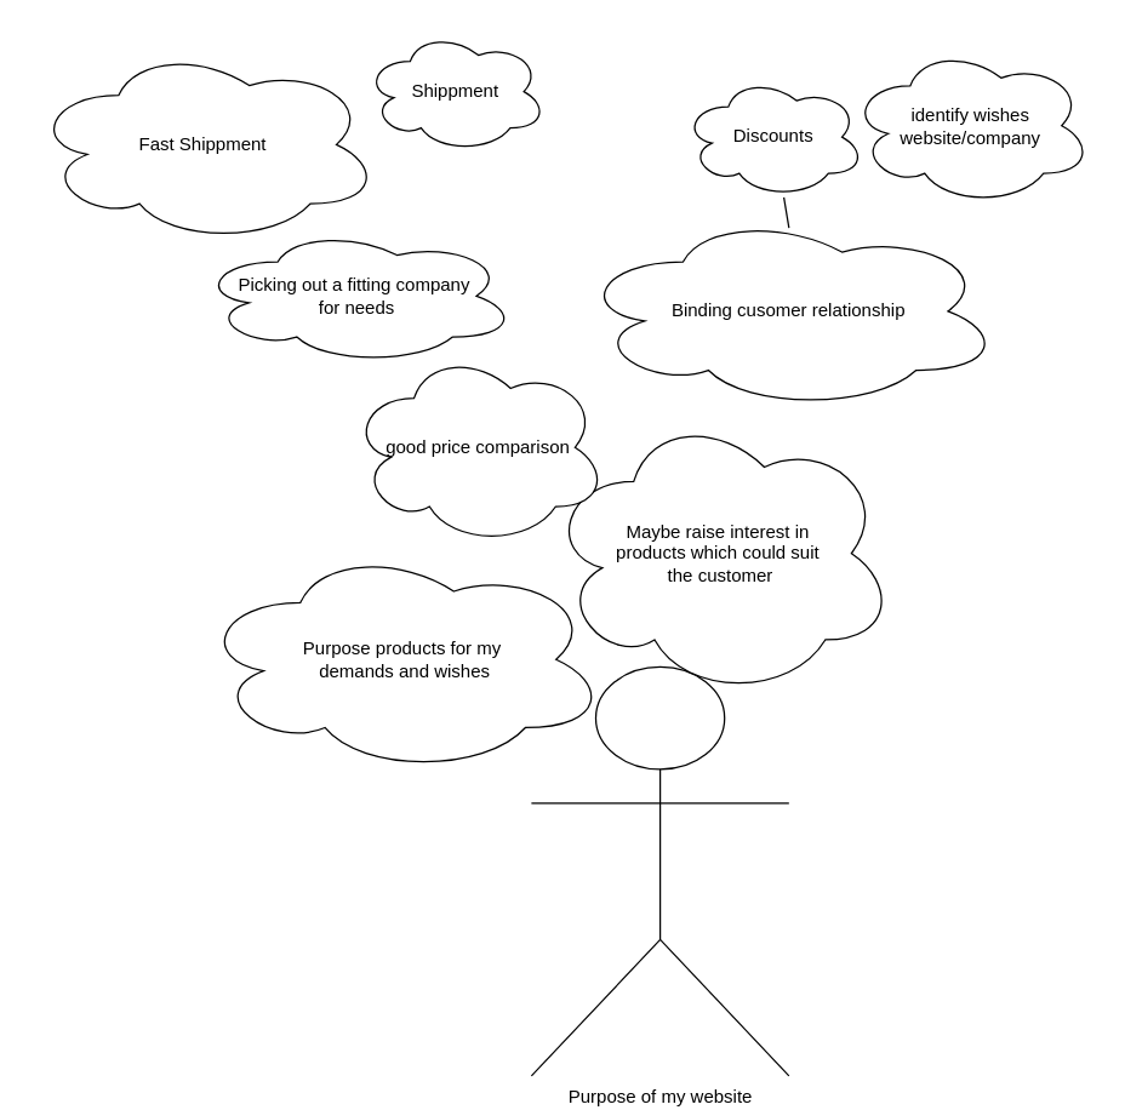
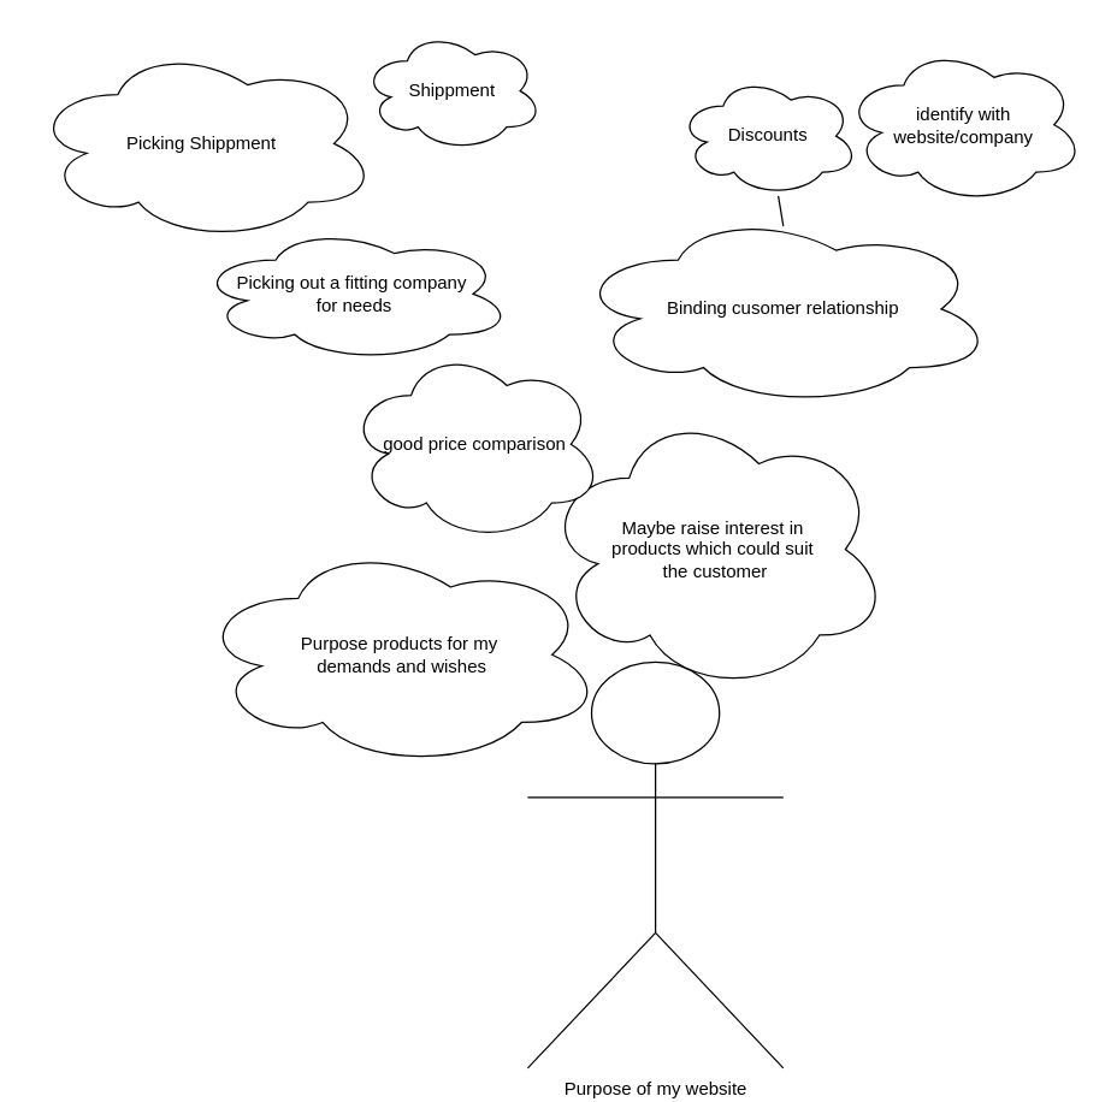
  <mxCell id="0" />
  <mxCell id="1" parent="0" />
  <mxCell id="2" value="Purpose of my website" style="shape=umlActor;verticalLabelPosition=bottom;verticalAlign=top;html=1;outlineConnect=0;" vertex="1" parent="1"><mxGeometry x="350" y="440" width="170" height="270" as="geometry" /></mxCell>
  <mxCell id="3" value="Purpose products for my&lt;br&gt;&amp;nbsp;demands and wishes" style="ellipse;shape=cloud;whiteSpace=wrap;html=1;" vertex="1" parent="1"><mxGeometry x="130" y="360" width="270" height="150" as="geometry" /></mxCell>
- <mxCell id="4" value="Fast Shippment&amp;nbsp;" style="ellipse;shape=cloud;whiteSpace=wrap;html=1;" vertex="1" parent="1"><mxGeometry x="20" y="30" width="230" height="130" as="geometry" /></mxCell>
+ <mxCell id="4" value="Picking Shippment&amp;nbsp;" style="ellipse;shape=cloud;whiteSpace=wrap;html=1;" vertex="1" parent="1"><mxGeometry x="20" y="30" width="230" height="130" as="geometry" /></mxCell>
  <mxCell id="5" value="Maybe raise interest in&amp;nbsp;&lt;br&gt;products which could suit&amp;nbsp;&lt;br&gt;the customer" style="ellipse;shape=cloud;whiteSpace=wrap;html=1;" vertex="1" parent="1"><mxGeometry x="360" y="270" width="230" height="190" as="geometry" /></mxCell>
  <mxCell id="6" value="good price comparison" style="ellipse;shape=cloud;whiteSpace=wrap;html=1;" vertex="1" parent="1"><mxGeometry x="230" y="230" width="170" height="130" as="geometry" /></mxCell>
  <mxCell id="7" value="Shippment" style="ellipse;shape=cloud;whiteSpace=wrap;html=1;" vertex="1" parent="1"><mxGeometry x="240" y="20" width="120" height="80" as="geometry" /></mxCell>
  <mxCell id="8" value="Picking out a fitting company&amp;nbsp;&lt;br&gt;for needs" style="ellipse;shape=cloud;whiteSpace=wrap;html=1;" vertex="1" parent="1"><mxGeometry x="130" y="150" width="210" height="90" as="geometry" /></mxCell>
- <mxCell id="9" value="identify wishes website/company" style="ellipse;shape=cloud;whiteSpace=wrap;html=1;" vertex="1" parent="1"><mxGeometry x="560" y="30" width="160" height="105" as="geometry" /></mxCell>
+ <mxCell id="9" value="identify with website/company" style="ellipse;shape=cloud;whiteSpace=wrap;html=1;" vertex="1" parent="1"><mxGeometry x="560" y="30" width="160" height="105" as="geometry" /></mxCell>
  <mxCell id="10" value="Binding cusomer relationship" style="ellipse;shape=cloud;whiteSpace=wrap;html=1;" vertex="1" parent="1"><mxGeometry x="380" y="140" width="280" height="130" as="geometry" /></mxCell>
  <mxCell id="11" value="Discounts&lt;br&gt;" style="ellipse;shape=cloud;whiteSpace=wrap;html=1;" vertex="1" parent="1"><mxGeometry x="450" y="50" width="120" height="80" as="geometry" /></mxCell>
  <mxCell id="12" value="" style="endArrow=none;html=1;" edge="1" parent="1" target="11"><mxGeometry width="50" height="50" relative="1" as="geometry"><mxPoint x="520" y="150" as="sourcePoint" /><mxPoint x="480" y="300" as="targetPoint" /></mxGeometry></mxCell>
